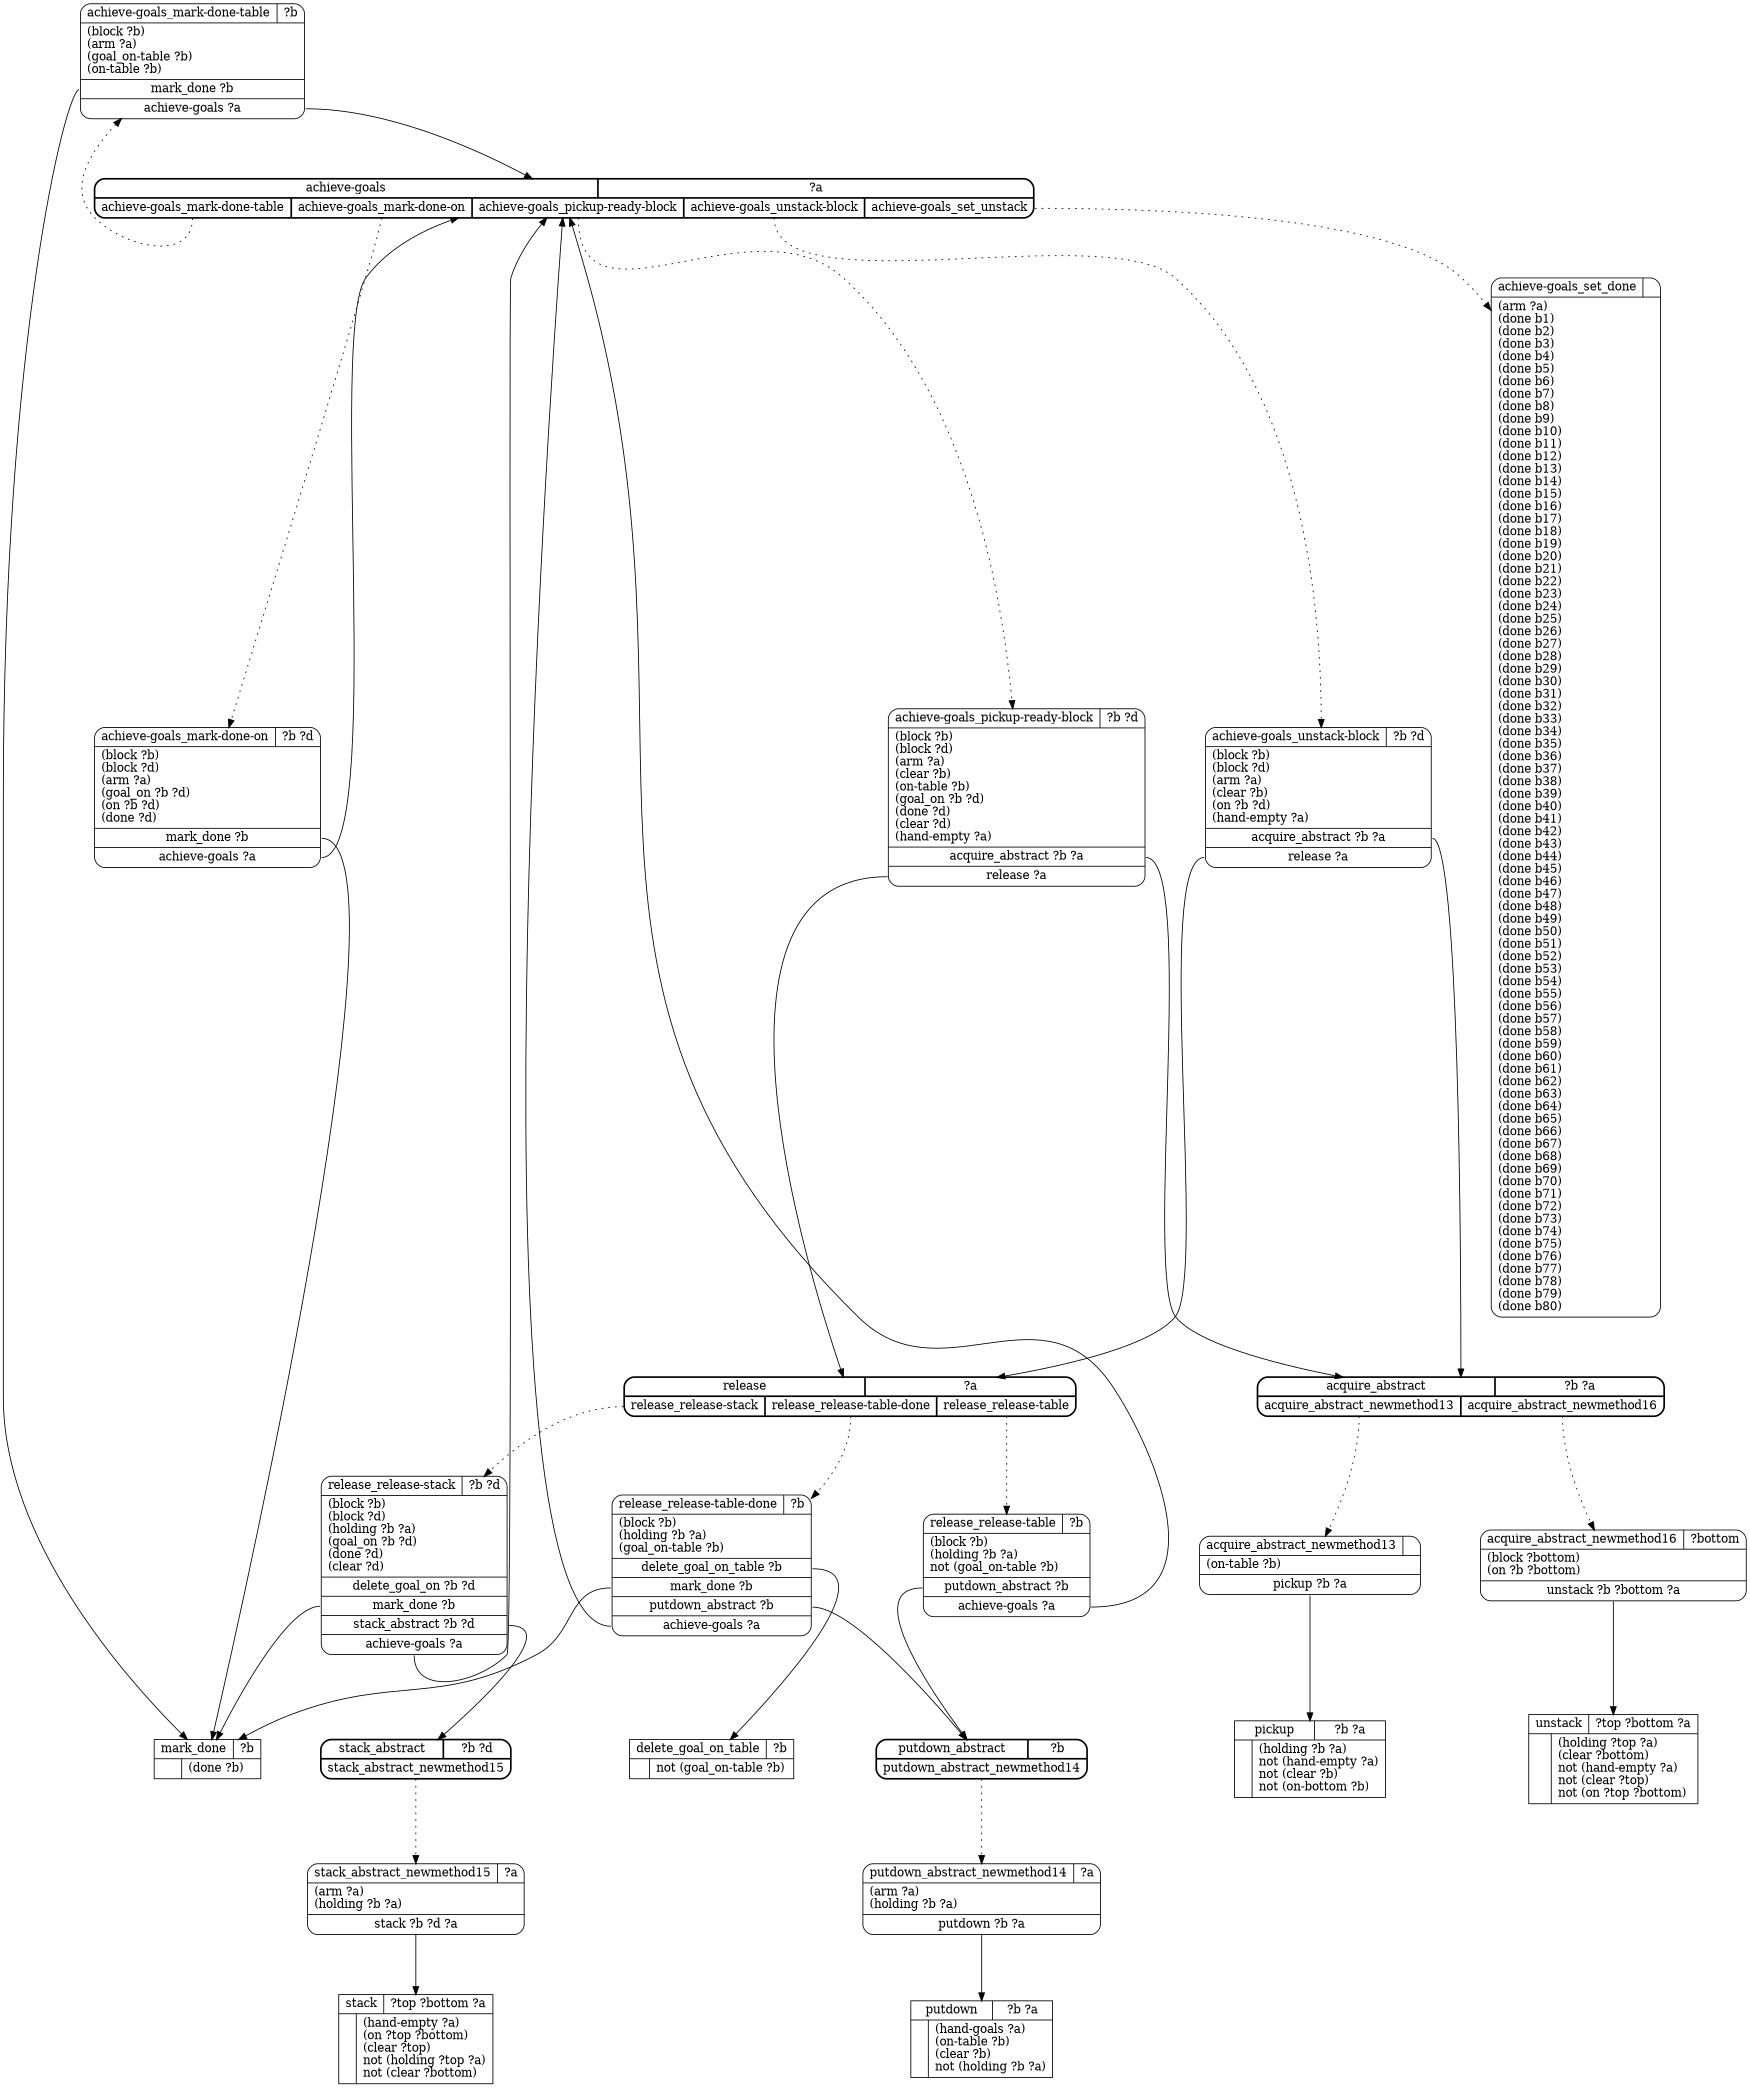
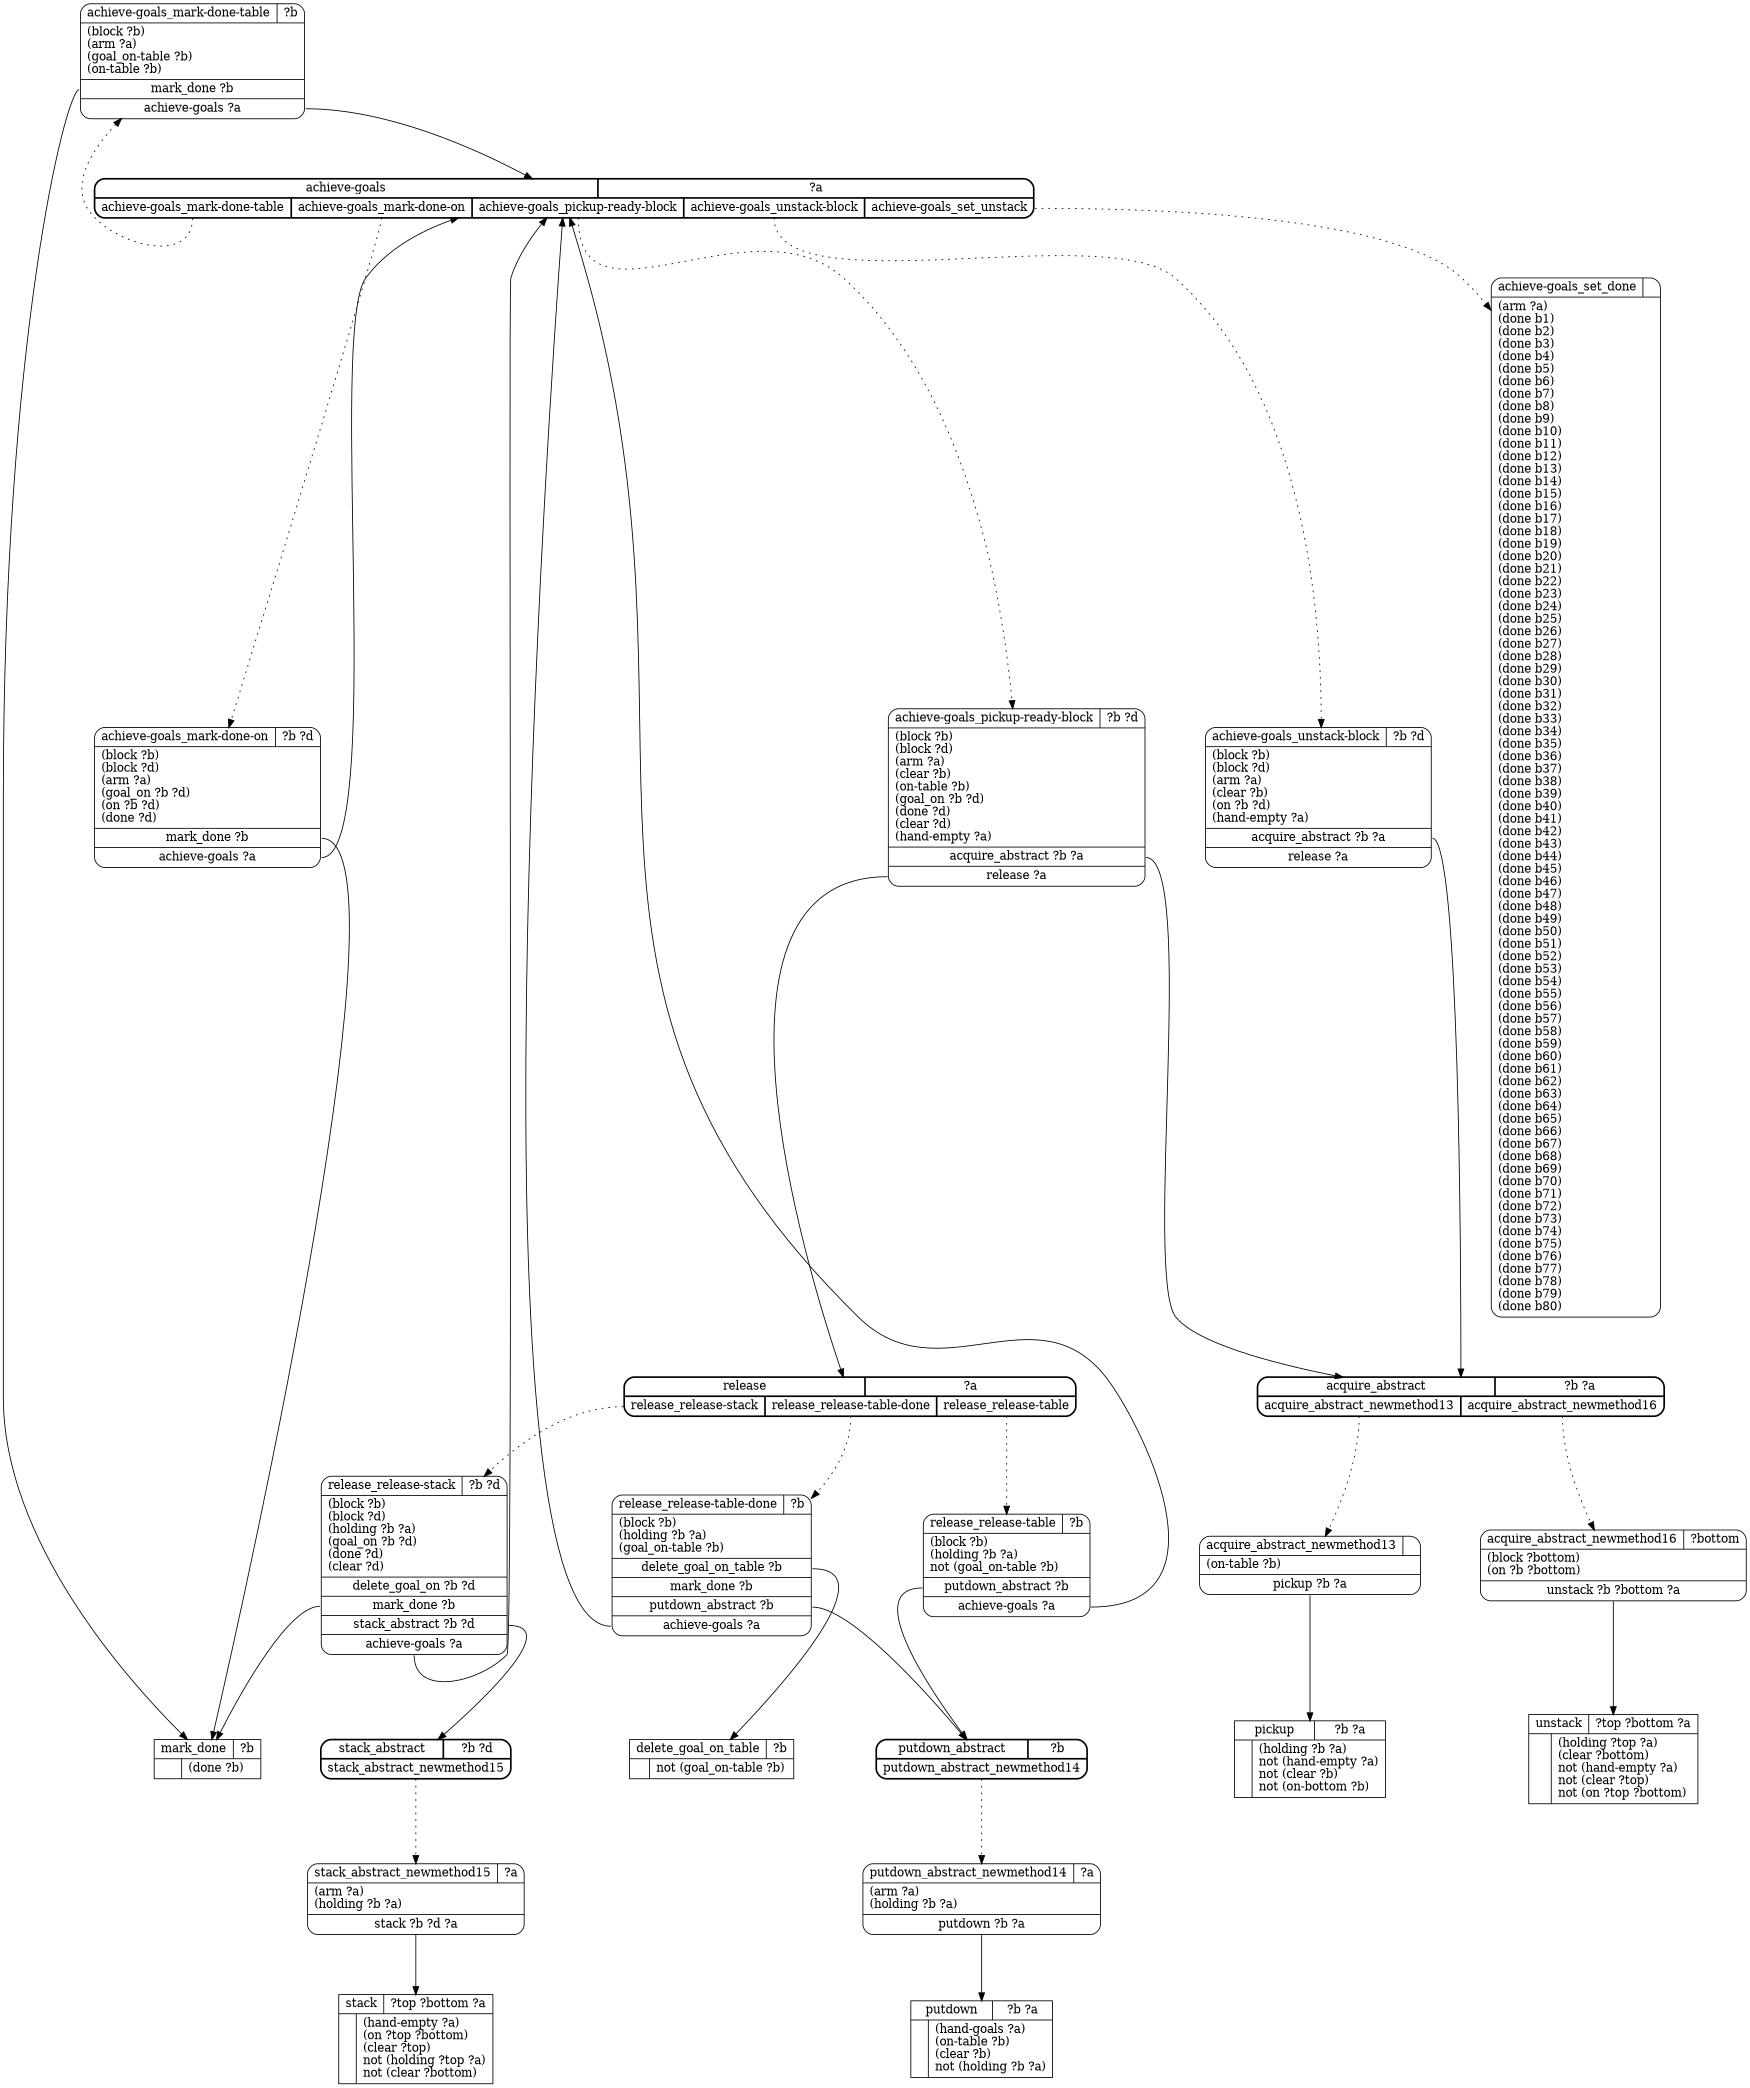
  digraph {
    nodesep=1
    ranksep=1
    node [shape=Mrecord]
    edge [tailport=n0]
    n1 [label="{{mark_done|?b}|{|(done ?b)\l}}" shape=record]
    n2 [label="{{delete_goal_on_table|?b}|{|not (goal_on-table ?b)\l}}" shape=record]
    n3 [label="{{pickup|?b ?a}|{|(holding ?b ?a)\lnot (hand-empty ?a)\lnot (clear ?b)\lnot (on-bottom ?b)\l}}" shape=record]
    n4 [label="{{putdown|?b ?a}|{|(hand-goals ?a)\l(on-table ?b)\l(clear ?b)\lnot (holding ?b ?a)\l}}" shape=record]
    n5 [label="{{stack|?top ?bottom ?a}|{|(hand-empty ?a)\l(on ?top ?bottom)\l(clear ?top)\lnot (holding ?top ?a)\lnot (clear ?bottom)\l}}" shape=record]
    n6 [label="{{unstack|?top ?bottom ?a}|{|(holding ?top ?a)\l(clear ?bottom)\lnot (hand-empty ?a)\lnot (clear ?top)\lnot (on ?top ?bottom)\l}}" shape=record]
    n7 [label="{{achieve-goals|?a}|{<n0>achieve-goals_mark-done-table|<n1>achieve-goals_mark-done-on|<n2>achieve-goals_pickup-ready-block|<n3>achieve-goals_unstack-block|<n4>achieve-goals_set_unstack}}" style=bold]
    n8 [label="{{achieve-goals_mark-done-table|?b}|(block ?b)\l(arm ?a)\l(goal_on-table ?b)\l(on-table ?b)\l|<n0>mark_done ?b|<n1>achieve-goals ?a}"]
    n9 [label="{{achieve-goals_mark-done-on|?b ?d}|(block ?b)\l(block ?d)\l(arm ?a)\l(goal_on ?b ?d)\l(on ?b ?d)\l(done ?d)\l|<n0>mark_done ?b|<n1>achieve-goals ?a}"]
    n10 [label="{{achieve-goals_pickup-ready-block|?b ?d}|(block ?b)\l(block ?d)\l(arm ?a)\l(clear ?b)\l(on-table ?b)\l(goal_on ?b ?d)\l(done ?d)\l(clear ?d)\l(hand-empty ?a)\l|<n0>acquire_abstract ?b ?a|<n1>release ?a}"]
    n11 [label="{{achieve-goals_unstack-block|?b ?d}|(block ?b)\l(block ?d)\l(arm ?a)\l(clear ?b)\l(on ?b ?d)\l(hand-empty ?a)\l|<n0>acquire_abstract ?b ?a|<n1>release ?a}"]
    n12 [label="{{achieve-goals_set_done|}|(arm ?a)\l(done b1)\l(done b2)\l(done b3)\l(done b4)\l(done b5)\l(done b6)\l(done b7)\l(done b8)\l(done b9)\l(done b10)\l(done b11)\l(done b12)\l(done b13)\l(done b14)\l(done b15)\l(done b16)\l(done b17)\l(done b18)\l(done b19)\l(done b20)\l(done b21)\l(done b22)\l(done b23)\l(done b24)\l(done b25)\l(done b26)\l(done b27)\l(done b28)\l(done b29)\l(done b30)\l(done b31)\l(done b32)\l(done b33)\l(done b34)\l(done b35)\l(done b36)\l(done b37)\l(done b38)\l(done b39)\l(done b40)\l(done b41)\l(done b42)\l(done b43)\l(done b44)\l(done b45)\l(done b46)\l(done b47)\l(done b48)\l(done b49)\l(done b50)\l(done b51)\l(done b52)\l(done b53)\l(done b54)\l(done b55)\l(done b56)\l(done b57)\l(done b58)\l(done b59)\l(done b60)\l(done b61)\l(done b62)\l(done b63)\l(done b64)\l(done b65)\l(done b66)\l(done b67)\l(done b68)\l(done b69)\l(done b70)\l(done b71)\l(done b72)\l(done b73)\l(done b74)\l(done b75)\l(done b76)\l(done b77)\l(done b78)\l(done b79)\l(done b80)\l}"]
    n13 [label="{{acquire_abstract|?b ?a}|{<n0>acquire_abstract_newmethod13|<n1>acquire_abstract_newmethod16}}" style=bold]
    n14 [label="{{release|?a}|{<n0>release_release-stack|<n1>release_release-table-done|<n2>release_release-table}}" style=bold]
    n15 [label="{{acquire_abstract_newmethod13|}|(on-table ?b)\l|<n0>pickup ?b ?a}"]
    n16 [label="{{acquire_abstract_newmethod16|?bottom}|(block ?bottom)\l(on ?b ?bottom)\l|<n0>unstack ?b ?bottom ?a}"]
    n17 [label="{{release_release-stack|?b ?d}|(block ?b)\l(block ?d)\l(holding ?b ?a)\l(goal_on ?b ?d)\l(done ?d)\l(clear ?d)\l|<n0>delete_goal_on ?b ?d|<n1>mark_done ?b|<n2>stack_abstract ?b ?d|<n3>achieve-goals ?a}"]
    n18 [label="{{release_release-table-done|?b}|(block ?b)\l(holding ?b ?a)\l(goal_on-table ?b)\l|<n0>delete_goal_on_table ?b|<n1>mark_done ?b|<n2>putdown_abstract ?b|<n3>achieve-goals ?a}"]
    n19 [label="{{release_release-table|?b}|(block ?b)\l(holding ?b ?a)\lnot (goal_on-table ?b)\l|<n0>putdown_abstract ?b|<n1>achieve-goals ?a}"]
    n20 [label="{{stack_abstract|?b ?d}|{<n0>stack_abstract_newmethod15}}" style=bold]
    n21 [label="{{putdown_abstract|?b}|{<n0>putdown_abstract_newmethod14}}" style=bold]
    n22 [label="{{stack_abstract_newmethod15|?a}|(arm ?a)\l(holding ?b ?a)\l|<n0>stack ?b ?d ?a}"]
    n23 [label="{{putdown_abstract_newmethod14|?a}|(arm ?a)\l(holding ?b ?a)\l|<n0>putdown ?b ?a}"]
    n7 -> n8 [style=dotted]
    n7 -> n9 [style=dotted tailport=n1]
    n7 -> n10 [style=dotted tailport=n2]
    n7 -> n11 [style=dotted tailport=n3]
    n7 -> n12 [style=dotted tailport=n4]
    n8 -> n1
    n8 -> n7 [tailport=n1]
    n9 -> n1
    n9 -> n7 [tailport=n1]
    n10 -> n13
    n10 -> n14 [tailport=n1]
    n11 -> n13
-   n11 -> n14 [tailport=n1]
    n13 -> n15 [style=dotted]
    n13 -> n16 [style=dotted tailport=n1]
    n14 -> n17 [style=dotted]
    n14 -> n18 [style=dotted tailport=n1]
    n14 -> n19 [style=dotted tailport=n2]
    n15 -> n3
    n16 -> n6
    n17 -> n1 [tailport=n1]
    n17 -> n7 [tailport=n3]
    n17 -> n20 [tailport=n2]
-   n18 -> n1 [tailport=n1]
    n18 -> n2
    n18 -> n7 [tailport=n3]
    n18 -> n21 [tailport=n2]
    n19 -> n7 [tailport=n1]
    n19 -> n21
    n20 -> n22 [style=dotted]
    n21 -> n23 [style=dotted]
    n22 -> n5
    n23 -> n4
  }
